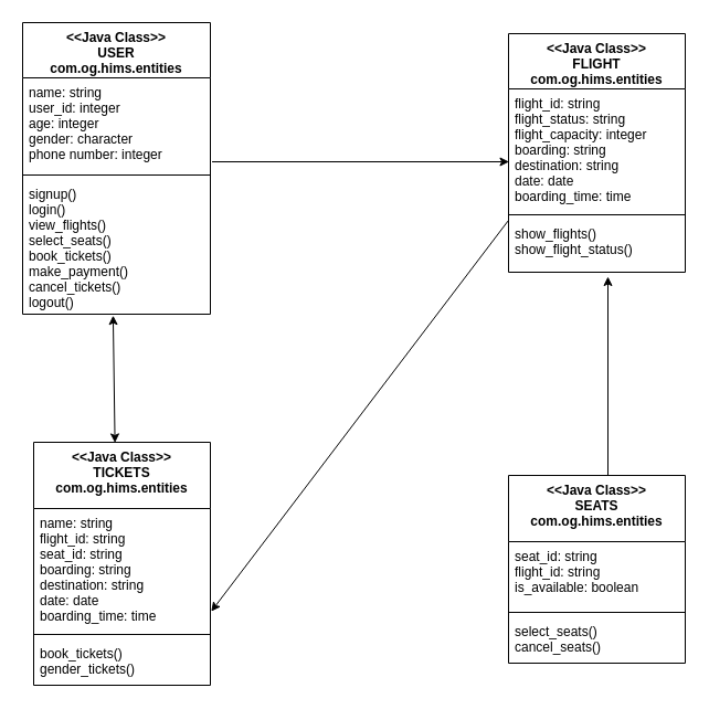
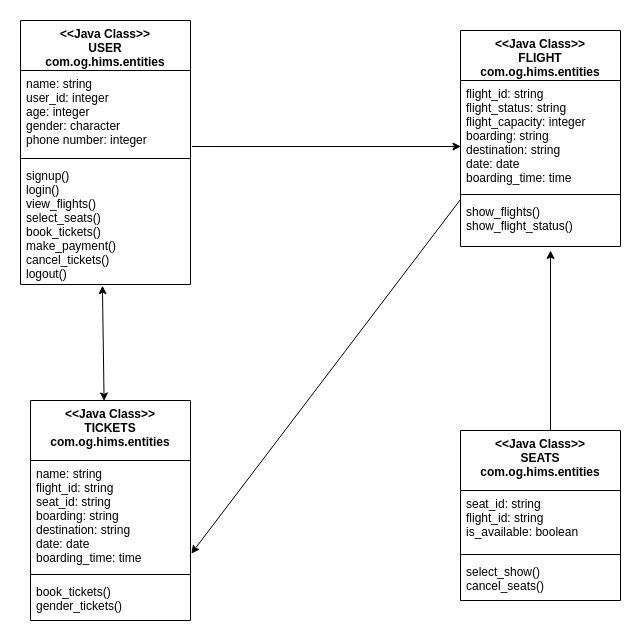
  <mxCell id="0" />
  <mxCell id="1" parent="0" />
  <mxCell id="2" value="&lt;&lt;Java Class&gt;&gt;&#10;USER&#10;com.og.hims.entities" style="swimlane;fontStyle=1;align=center;verticalAlign=top;childLayout=stackLayout;horizontal=1;startSize=50;horizontalStack=0;resizeParent=1;resizeParentMax=0;resizeLast=0;collapsible=1;marginBottom=0;" parent="1" vertex="1"><mxGeometry x="20" y="20" width="170" height="264" as="geometry" /></mxCell>
  <mxCell id="3" value="name: string&#10;user_id: integer&#10;age: integer&#10;gender: character&#10;phone number: integer&#10;" style="text;strokeColor=none;fillColor=none;align=left;verticalAlign=top;spacingLeft=4;spacingRight=4;overflow=hidden;rotatable=0;points=[[0,0.5],[1,0.5]];portConstraint=eastwest;" parent="2" vertex="1"><mxGeometry y="50" width="170" height="84" as="geometry" /></mxCell>
  <mxCell id="4" value="" style="line;strokeWidth=1;fillColor=none;align=left;verticalAlign=middle;spacingTop=-1;spacingLeft=3;spacingRight=3;rotatable=0;labelPosition=right;points=[];portConstraint=eastwest;" parent="2" vertex="1"><mxGeometry y="134" width="170" height="8" as="geometry" /></mxCell>
  <mxCell id="5" value="signup()&#10;login()&#10;view_flights()&#10;select_seats()&#10;book_tickets()&#10;make_payment()&#10;cancel_tickets()&#10;logout()" style="text;strokeColor=none;fillColor=none;align=left;verticalAlign=top;spacingLeft=4;spacingRight=4;overflow=hidden;rotatable=0;points=[[0,0.5],[1,0.5]];portConstraint=eastwest;" parent="2" vertex="1"><mxGeometry y="142" width="170" height="122" as="geometry" /></mxCell>
  <mxCell id="6" value="&lt;&lt;Java Class&gt;&gt;&#10;SEATS&#10;com.og.hims.entities" style="swimlane;fontStyle=1;align=center;verticalAlign=top;childLayout=stackLayout;horizontal=1;startSize=60;horizontalStack=0;resizeParent=1;resizeParentMax=0;resizeLast=0;collapsible=1;marginBottom=0;" parent="1" vertex="1"><mxGeometry x="460" y="430" width="160" height="170" as="geometry" /></mxCell>
  <mxCell id="7" value="seat_id: string&#10;flight_id: string&#10;is_available: boolean&#10;" style="text;strokeColor=none;fillColor=none;align=left;verticalAlign=top;spacingLeft=4;spacingRight=4;overflow=hidden;rotatable=0;points=[[0,0.5],[1,0.5]];portConstraint=eastwest;" parent="6" vertex="1"><mxGeometry y="60" width="160" height="60" as="geometry" /></mxCell>
  <mxCell id="8" value="" style="line;strokeWidth=1;fillColor=none;align=left;verticalAlign=middle;spacingTop=-1;spacingLeft=3;spacingRight=3;rotatable=0;labelPosition=right;points=[];portConstraint=eastwest;" parent="6" vertex="1"><mxGeometry y="120" width="160" height="8" as="geometry" /></mxCell>
- <mxCell id="9" value="select_seats()&#10;cancel_seats()" style="text;strokeColor=none;fillColor=none;align=left;verticalAlign=top;spacingLeft=4;spacingRight=4;overflow=hidden;rotatable=0;points=[[0,0.5],[1,0.5]];portConstraint=eastwest;" parent="6" vertex="1"><mxGeometry y="128" width="160" height="42" as="geometry" /></mxCell>
+ <mxCell id="9" value="select_show()&#10;cancel_seats()" style="text;strokeColor=none;fillColor=none;align=left;verticalAlign=top;spacingLeft=4;spacingRight=4;overflow=hidden;rotatable=0;points=[[0,0.5],[1,0.5]];portConstraint=eastwest;" parent="6" vertex="1"><mxGeometry y="128" width="160" height="42" as="geometry" /></mxCell>
  <mxCell id="10" value="&lt;&lt;Java Class&gt;&gt;&#10;FLIGHT&#10;com.og.hims.entities" style="swimlane;fontStyle=1;align=center;verticalAlign=top;childLayout=stackLayout;horizontal=1;startSize=50;horizontalStack=0;resizeParent=1;resizeParentMax=0;resizeLast=0;collapsible=1;marginBottom=0;" parent="1" vertex="1"><mxGeometry x="460" y="30" width="160" height="216" as="geometry" /></mxCell>
  <mxCell id="11" value="flight_id: string&#10;flight_status: string&#10;flight_capacity: integer&#10;boarding: string&#10;destination: string&#10;date: date&#10;boarding_time: time" style="text;strokeColor=none;fillColor=none;align=left;verticalAlign=top;spacingLeft=4;spacingRight=4;overflow=hidden;rotatable=0;points=[[0,0.5],[1,0.5]];portConstraint=eastwest;" parent="10" vertex="1"><mxGeometry y="50" width="160" height="110" as="geometry" /></mxCell>
  <mxCell id="12" value="" style="line;strokeWidth=1;fillColor=none;align=left;verticalAlign=middle;spacingTop=-1;spacingLeft=3;spacingRight=3;rotatable=0;labelPosition=right;points=[];portConstraint=eastwest;" parent="10" vertex="1"><mxGeometry y="160" width="160" height="8" as="geometry" /></mxCell>
  <mxCell id="13" value="show_flights()&#10;show_flight_status()&#10;" style="text;strokeColor=none;fillColor=none;align=left;verticalAlign=top;spacingLeft=4;spacingRight=4;overflow=hidden;rotatable=0;points=[[0,0.5],[1,0.5]];portConstraint=eastwest;" parent="10" vertex="1"><mxGeometry y="168" width="160" height="48" as="geometry" /></mxCell>
  <mxCell id="14" value="&lt;&lt;Java Class&gt;&gt;&#10;TICKETS&#10;com.og.hims.entities" style="swimlane;fontStyle=1;align=center;verticalAlign=top;childLayout=stackLayout;horizontal=1;startSize=60;horizontalStack=0;resizeParent=1;resizeParentMax=0;resizeLast=0;collapsible=1;marginBottom=0;" parent="1" vertex="1"><mxGeometry x="30" y="400" width="160" height="220" as="geometry" /></mxCell>
  <mxCell id="15" value="name: string&#10;flight_id: string&#10;seat_id: string&#10;boarding: string&#10;destination: string&#10;date: date&#10;boarding_time: time&#10;&#10;" style="text;strokeColor=none;fillColor=none;align=left;verticalAlign=top;spacingLeft=4;spacingRight=4;overflow=hidden;rotatable=0;points=[[0,0.5],[1,0.5]];portConstraint=eastwest;" parent="14" vertex="1"><mxGeometry y="60" width="160" height="110" as="geometry" /></mxCell>
  <mxCell id="16" value="" style="line;strokeWidth=1;fillColor=none;align=left;verticalAlign=middle;spacingTop=-1;spacingLeft=3;spacingRight=3;rotatable=0;labelPosition=right;points=[];portConstraint=eastwest;" parent="14" vertex="1"><mxGeometry y="170" width="160" height="8" as="geometry" /></mxCell>
  <mxCell id="17" value="book_tickets()&#10;gender_tickets()&#10;" style="text;strokeColor=none;fillColor=none;align=left;verticalAlign=top;spacingLeft=4;spacingRight=4;overflow=hidden;rotatable=0;points=[[0,0.5],[1,0.5]];portConstraint=eastwest;" parent="14" vertex="1"><mxGeometry y="178" width="160" height="42" as="geometry" /></mxCell>
  <mxCell id="18" value="" style="endArrow=classic;startArrow=classic;html=1;rounded=0;entryX=0.482;entryY=1.01;entryDx=0;entryDy=0;entryPerimeter=0;exitX=0.46;exitY=0.002;exitDx=0;exitDy=0;exitPerimeter=0;" parent="1" source="14" target="5" edge="1"><mxGeometry width="50" height="50" relative="1" as="geometry"><mxPoint x="290" y="370" as="sourcePoint" /><mxPoint x="340" y="320" as="targetPoint" /></mxGeometry></mxCell>
  <mxCell id="19" value="" style="endArrow=classic;html=1;rounded=0;" parent="1" edge="1"><mxGeometry width="50" height="50" relative="1" as="geometry"><mxPoint x="550" y="430" as="sourcePoint" /><mxPoint x="550" y="250" as="targetPoint" /><Array as="points" /></mxGeometry></mxCell>
  <mxCell id="20" value="" style="endArrow=classic;html=1;rounded=0;exitX=-0.003;exitY=0.033;exitDx=0;exitDy=0;exitPerimeter=0;entryX=1.005;entryY=0.847;entryDx=0;entryDy=0;entryPerimeter=0;" parent="1" source="13" target="15" edge="1"><mxGeometry width="50" height="50" relative="1" as="geometry"><mxPoint x="290" y="370" as="sourcePoint" /><mxPoint x="340" y="320" as="targetPoint" /></mxGeometry></mxCell>
  <mxCell id="21" value="" style="endArrow=classic;html=1;rounded=0;exitX=1.009;exitY=0.905;exitDx=0;exitDy=0;exitPerimeter=0;entryX=0.003;entryY=0.6;entryDx=0;entryDy=0;entryPerimeter=0;" parent="1" source="3" target="11" edge="1"><mxGeometry width="50" height="50" relative="1" as="geometry"><mxPoint x="290" y="370" as="sourcePoint" /><mxPoint x="340" y="320" as="targetPoint" /></mxGeometry></mxCell>
